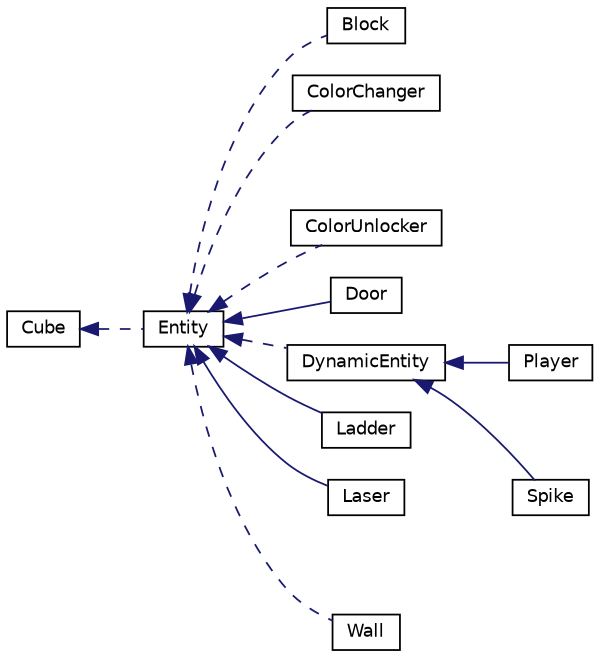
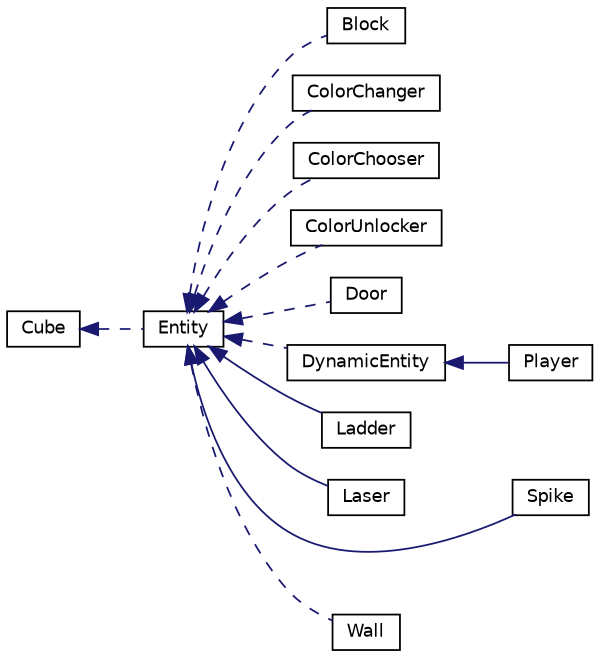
  digraph {
    rankdir=LR
    node [color=black fillcolor=white fontname=Helvetica fontsize=10 shape=record style=filled]
    edge [color=midnightblue dir=back fontname=Helvetica fontsize=10 labelfontname=Helvetica labelfontsize=10 style=dashed]
    n1 [height=0.2 label=Cube width=0.4]
    n2 [height=0.2 label=Entity width=0.4]
    n3 [height=0.2 label=Block width=0.4]
    n4 [height=0.2 label=ColorChanger width=0.4]
+   n5 [height=0.2 label=ColorChooser width=0.4]
    n6 [height=0.2 label=ColorUnlocker width=0.4]
    n7 [height=0.2 label=Door width=0.4]
    n8 [height=0.2 label=DynamicEntity width=0.4]
    n9 [height=0.2 label=Ladder width=0.4]
    n10 [height=0.2 label=Laser width=0.4]
    n11 [height=0.2 label=Spike width=0.4]
    n12 [height=0.2 label=Wall width=0.4]
    n13 [height=0.2 label=Player width=0.4]
    n1 -> n2
    n2 -> n3
    n2 -> n4
+   n2 -> n5
    n2 -> n6
-   n2 -> n7 [style=solid]
+   n2 -> n7
    n2 -> n8
    n2 -> n9 [style=solid]
    n2 -> n10 [style=solid]
-   n8 -> n11 [style=solid]
+   n2 -> n11 [style=solid]
    n2 -> n12
    n8 -> n13 [style=solid]
  }
